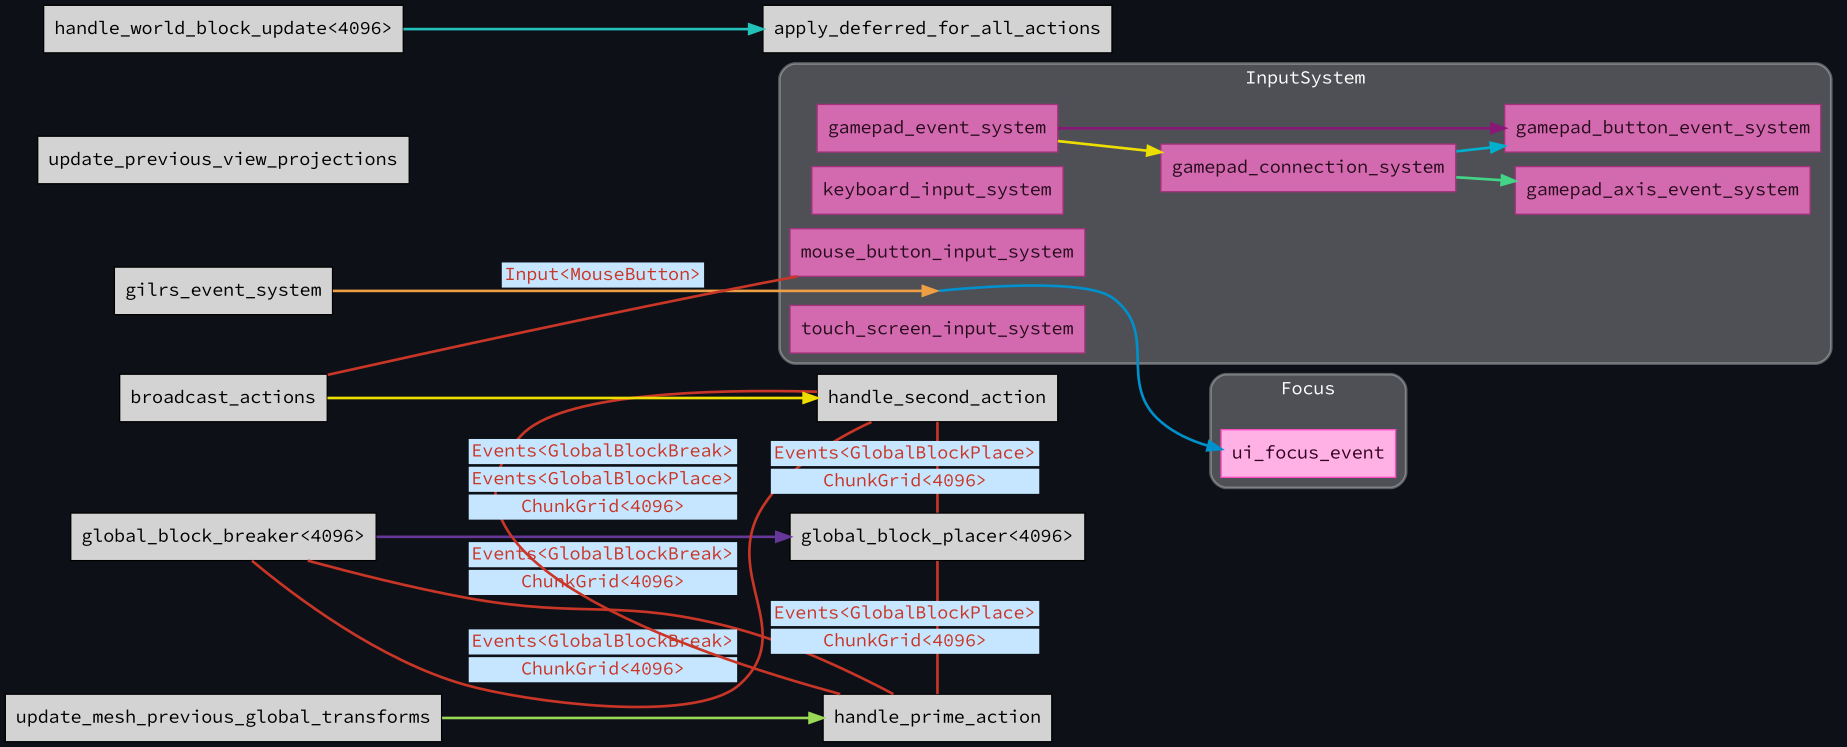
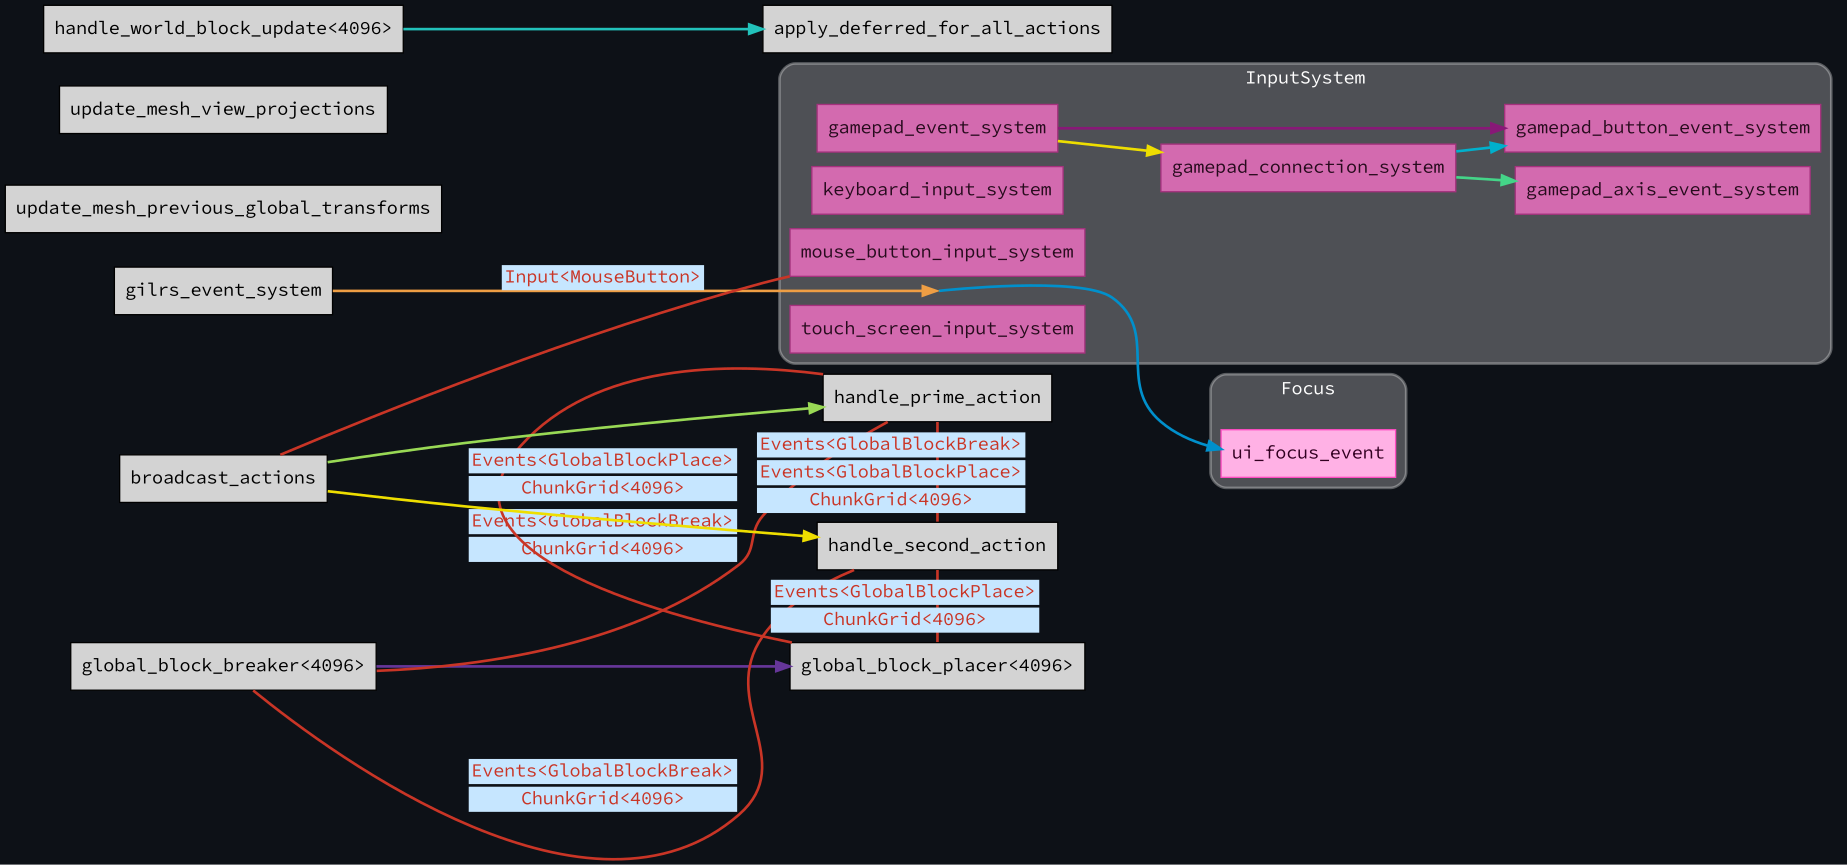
  digraph {
    bgcolor="#0d1117"
    compound=true
    fontname="Source Code Pro"
    nodesep=0.15
    rankdir=LR
    splines=spline
    node [fontname="Source Code Pro" shape=box style=filled]
    edge [color="#c93526" fontname="Source Code Pro" penwidth=2]
    "set_marker_node_Set(1)" [height=0 shape=point style=invis]
    n2 [color="#a5317d" fillcolor="#d36aaf" fontcolor="#270b1d" label=keyboard_input_system penwidth=1]
    n3 [color="#a5317d" fillcolor="#d36aaf" fontcolor="#270b1d" label=mouse_button_input_system penwidth=1]
    n4 [color="#a5317d" fillcolor="#d36aaf" fontcolor="#270b1d" label=gamepad_event_system penwidth=1]
    n5 [color="#a5317d" fillcolor="#d36aaf" fontcolor="#270b1d" label=gamepad_connection_system penwidth=1]
    n6 [color="#a5317d" fillcolor="#d36aaf" fontcolor="#270b1d" label=gamepad_button_event_system penwidth=1]
    n7 [color="#a5317d" fillcolor="#d36aaf" fontcolor="#270b1d" label=gamepad_axis_event_system penwidth=1]
    n8 [color="#a5317d" fillcolor="#d36aaf" fontcolor="#270b1d" label=touch_screen_input_system penwidth=1]
    "set_marker_node_Set(9)" [height=0 shape=point style=invis]
    n10 [color="#ff4bc2" fillcolor="#ffb1e5" fontcolor="#320021" label=ui_focus_event penwidth=1]
    n11 [label=update_mesh_previous_global_transforms]
-   n12 [label=update_previous_view_projections]
+   n12 [label=update_mesh_view_projections]
    n13 [label=gilrs_event_system]
    n14 [label="global_block_breaker<4096>"]
    n15 [label="global_block_placer<4096>"]
    n16 [label=handle_prime_action]
    n17 [label=handle_second_action]
    n18 [label="handle_world_block_update<4096>"]
    n19 [label=apply_deferred_for_all_actions]
    n20 [label=broadcast_actions]
    subgraph cluster_1 {
      color="#ffffff50"
      fillcolor="#ffffff44"
      fontcolor="#ffffff"
      label=InputSystem
      penwidth=2
      style="rounded,filled"
      "set_marker_node_Set(1)"
      n2
      n3
      n4
      n5
      n6
      n7
      n8
    }
    subgraph cluster_2 {
      color="#ffffff50"
      fillcolor="#ffffff44"
      fontcolor="#ffffff"
      label=Focus
      penwidth=2
      style="rounded,filled"
      "set_marker_node_Set(9)"
      n10
    }
    "set_marker_node_Set(1)" -> n10 [color="#0090cc"]
    n4 -> n5 [color="#eede00"]
    n4 -> n6 [color="#881877"]
    n5 -> n6 [color="#00b0cc"]
    n5 -> n7 [color="#44d488"]
    n13 -> "set_marker_node_Set(1)" [color="#ee9e44"]
    n14 -> n15 [color="#663699"]
    n14 -> n16 [constraint=false dir=none fontcolor="#c93526" label=<<table border="0" cellborder="0"><tr><td bgcolor="#c6e6ff">Events&lt;GlobalBlockBreak&gt;</td></tr><tr><td bgcolor="#c6e6ff">ChunkGrid&lt;4096&gt;</td></tr></table>>]
    n14 -> n17 [constraint=false dir=none fontcolor="#c93526" label=<<table border="0" cellborder="0"><tr><td bgcolor="#c6e6ff">Events&lt;GlobalBlockBreak&gt;</td></tr><tr><td bgcolor="#c6e6ff">ChunkGrid&lt;4096&gt;</td></tr></table>>]
    n15 -> n16 [constraint=false dir=none fontcolor="#c93526" label=<<table border="0" cellborder="0"><tr><td bgcolor="#c6e6ff">Events&lt;GlobalBlockPlace&gt;</td></tr><tr><td bgcolor="#c6e6ff">ChunkGrid&lt;4096&gt;</td></tr></table>>]
    n15 -> n17 [constraint=false dir=none fontcolor="#c93526" label=<<table border="0" cellborder="0"><tr><td bgcolor="#c6e6ff">Events&lt;GlobalBlockPlace&gt;</td></tr><tr><td bgcolor="#c6e6ff">ChunkGrid&lt;4096&gt;</td></tr></table>>]
    n16 -> n17 [constraint=false dir=none fontcolor="#c93526" label=<<table border="0" cellborder="0"><tr><td bgcolor="#c6e6ff">Events&lt;GlobalBlockBreak&gt;</td></tr><tr><td bgcolor="#c6e6ff">Events&lt;GlobalBlockPlace&gt;</td></tr><tr><td bgcolor="#c6e6ff">ChunkGrid&lt;4096&gt;</td></tr></table>>]
    n18 -> n19 [color="#22c2bb"]
    n20 -> n3 [constraint=false dir=none fontcolor="#c93526" label=<<table border="0" cellborder="0"><tr><td bgcolor="#c6e6ff">Input&lt;MouseButton&gt;</td></tr></table>>]
-   n11 -> n16 [color="#99d955"]
+   n20 -> n16 [color="#99d955"]
    n20 -> n17 [color="#eede00"]
  }
